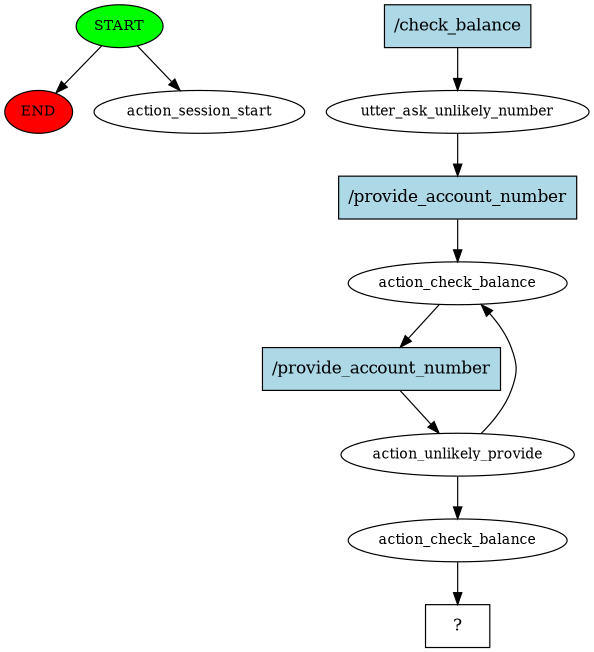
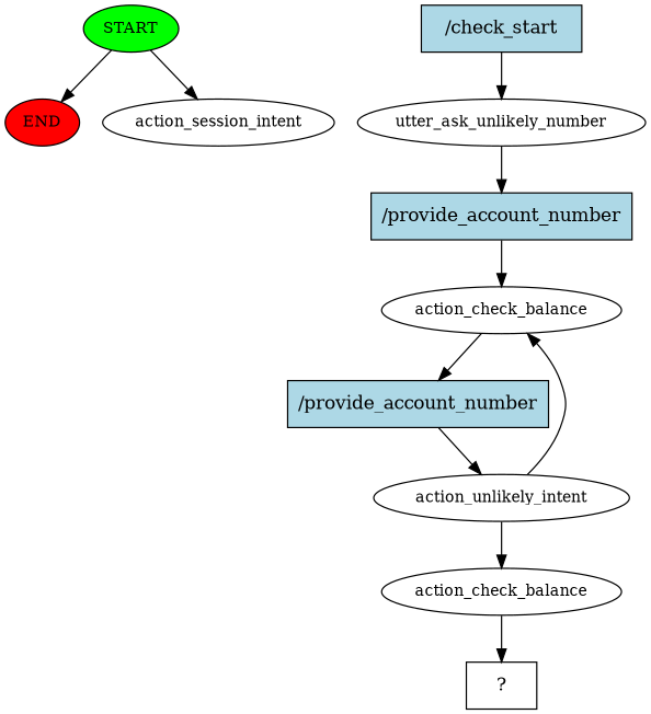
  digraph {
    node [fontsize=12]
    n1 [fillcolor=green label=START style=filled]
    n2 [fillcolor=red label=END style=filled]
-   n3 [label=action_session_start]
-   n4 [fillcolor=lightblue label="/check_balance" shape=rect style=filled fontsize=""]
+   n3 [label=action_session_intent]
+   n4 [fillcolor=lightblue label="/check_start" shape=rect style=filled fontsize=""]
    n5 [label=utter_ask_unlikely_number]
    n6 [fillcolor=lightblue label="/provide_account_number" shape=rect style=filled fontsize=""]
    n7 [label=action_check_balance]
    n8 [fillcolor=lightblue label="/provide_account_number" shape=rect style=filled fontsize=""]
-   n9 [label=action_unlikely_provide]
+   n9 [label=action_unlikely_intent]
    n10 [label=action_check_balance]
    n11 [label="  ?  " shape=rect fontsize=""]
    n1 -> n2
    n1 -> n3
    n4 -> n5
    n5 -> n6
    n6 -> n7
    n7 -> n8
    n8 -> n9
    n9 -> n7
    n9 -> n10
    n10 -> n11
  }
